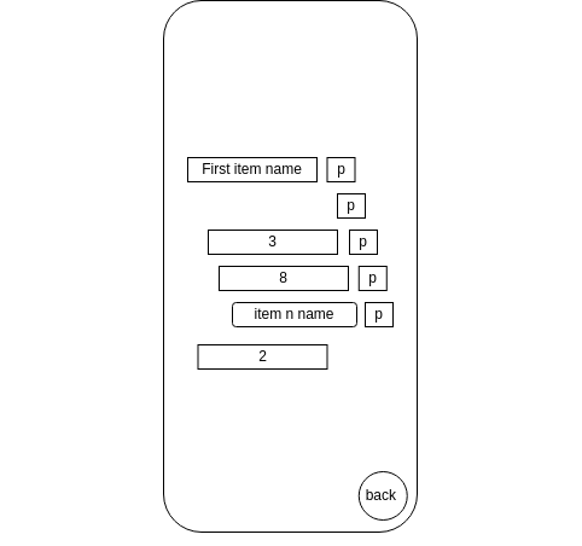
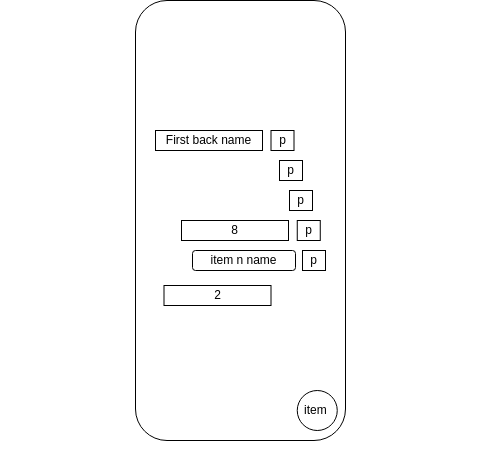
  <mxCell id="0" />
  <mxCell id="1" parent="0" />
  <mxCell id="2" value="" style="rounded=1;whiteSpace=wrap;html=1;rotation=90;" parent="1" vertex="1"><mxGeometry x="20" y="20" width="440" height="210" as="geometry" /></mxCell>
- <mxCell id="3" value="back&amp;nbsp;" style="ellipse;whiteSpace=wrap;html=1;" parent="1" vertex="1"><mxGeometry x="296.76" y="295" width="40" height="40" as="geometry" /></mxCell>
- <mxCell id="4" value="First item name" style="rounded=0;whiteSpace=wrap;html=1;" parent="1" vertex="1"><mxGeometry x="155" y="35" width="107" height="20" as="geometry" /></mxCell>
+ <mxCell id="3" value="item&amp;nbsp;" style="ellipse;whiteSpace=wrap;html=1;" parent="1" vertex="1"><mxGeometry x="296.76" y="295" width="40" height="40" as="geometry" /></mxCell>
+ <mxCell id="4" value="First back name" style="rounded=0;whiteSpace=wrap;html=1;" parent="1" vertex="1"><mxGeometry x="155" y="35" width="107" height="20" as="geometry" /></mxCell>
  <mxCell id="5" value="2" style="rounded=0;whiteSpace=wrap;html=1;" parent="1" vertex="1"><mxGeometry x="163.5" y="190" width="107" height="20" as="geometry" /></mxCell>
- <mxCell id="6" value="3" style="rounded=0;whiteSpace=wrap;html=1;" parent="1" vertex="1"><mxGeometry x="172" y="95" width="107" height="20" as="geometry" /></mxCell>
  <mxCell id="7" value="8" style="rounded=0;whiteSpace=wrap;html=1;" parent="1" vertex="1"><mxGeometry x="181" y="125" width="107" height="20" as="geometry" /></mxCell>
  <mxCell id="8" value="p" style="rounded=0;whiteSpace=wrap;html=1;" parent="1" vertex="1"><mxGeometry x="270.5" y="35" width="23" height="20" as="geometry" /></mxCell>
  <mxCell id="9" value="p" style="rounded=0;whiteSpace=wrap;html=1;" parent="1" vertex="1"><mxGeometry x="279" y="65" width="23" height="20" as="geometry" /></mxCell>
  <mxCell id="10" value="p" style="rounded=0;whiteSpace=wrap;html=1;" parent="1" vertex="1"><mxGeometry x="289" y="95" width="23" height="20" as="geometry" /></mxCell>
  <mxCell id="11" value="p" style="rounded=0;whiteSpace=wrap;html=1;" parent="1" vertex="1"><mxGeometry x="296.76" y="125" width="23" height="20" as="geometry" /></mxCell>
  <mxCell id="12" value="item n name" style="whiteSpace=wrap;html=1;rounded=1;" parent="1" vertex="1"><mxGeometry x="192" y="155" width="103" height="20" as="geometry" /></mxCell>
  <mxCell id="13" value="p" style="rounded=0;whiteSpace=wrap;html=1;" parent="1" vertex="1"><mxGeometry x="302" y="155" width="23" height="20" as="geometry" /></mxCell>
